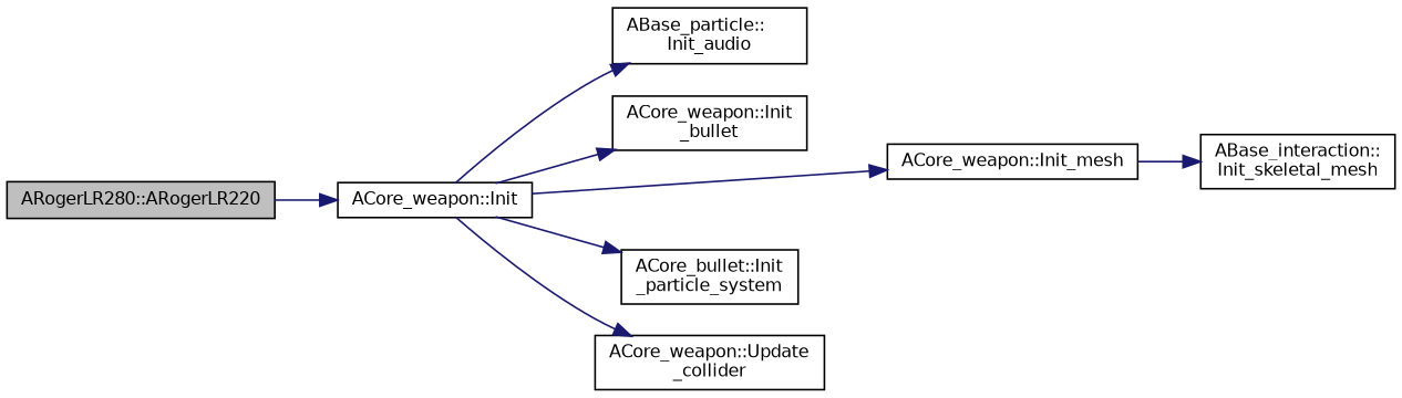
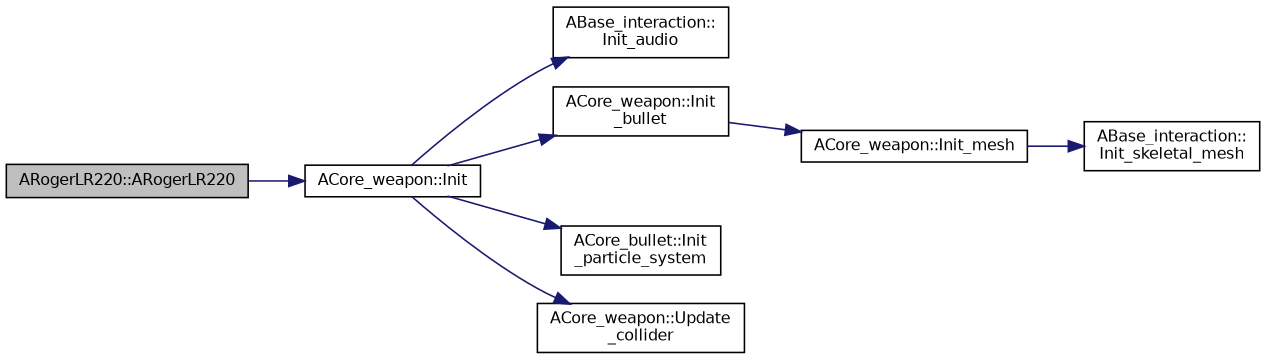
  digraph {
    rankdir=LR
    node [color=black fillcolor=white fontname=Helvetica fontsize=10 shape=record style=filled]
    edge [color=midnightblue fontname=Helvetica fontsize=10 labelfontname=Helvetica labelfontsize=10 style=solid]
-   n1 [fillcolor=grey75 fontcolor=black height=0.2 label="ARogerLR280::ARogerLR220" width=0.4]
+   n1 [fillcolor=grey75 fontcolor=black height=0.2 label="ARogerLR220::ARogerLR220" width=0.4]
    n2 [height=0.2 label="ACore_weapon::Init" width=0.4]
-   n3 [height=0.2 label="ABase_particle::\lInit_audio" width=0.4]
+   n3 [height=0.2 label="ABase_interaction::\lInit_audio" width=0.4]
    n4 [height=0.2 label="ACore_weapon::Init\l_bullet" width=0.4]
    n5 [height=0.2 label="ACore_weapon::Init_mesh" width=0.4]
    n6 [height=0.2 label="ACore_bullet::Init\l_particle_system" width=0.4]
    n7 [height=0.2 label="ACore_weapon::Update\l_collider" width=0.4]
    n8 [height=0.2 label="ABase_interaction::\lInit_skeletal_mesh" width=0.4]
    n1 -> n2
    n2 -> n3
    n2 -> n4
-   n2 -> n5
+   n4 -> n5
    n2 -> n6
    n2 -> n7
    n5 -> n8
  }
